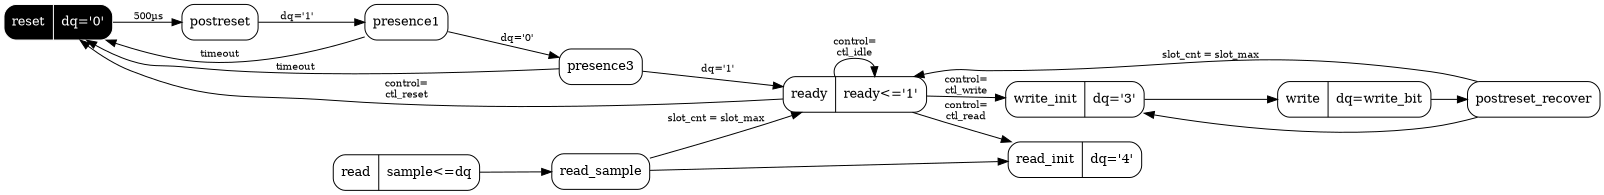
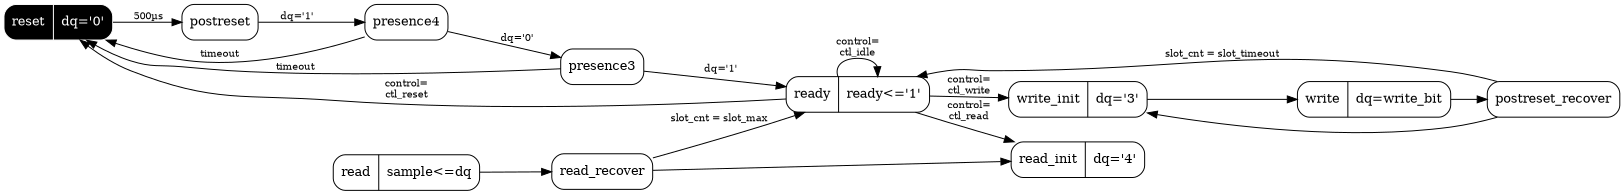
  digraph {
    rankdir=LR
    node [fontsize=13 shape=record style=rounded]
    edge [fontsize=10]
    reset [color=white fillcolor=black fontcolor=white label=<{\N|dq='0'}> style="rounded, filled"]
    postreset [label=<{\N}>]
-   presence1
+   presence1 [label=presence4]
    n4 [label=presence3]
    ready [label=<{\N|ready&lt;='1'}>]
    write_init [label=<{\N|dq='3'}>]
    read_init [label=<{\N|dq='4'}>]
    write [label=<{\N|dq=write_bit}>]
    n9 [label=postreset_recover]
    read [label=<{\N|sample&lt;=dq}>]
-   read_recover [label=read_sample]
+   read_recover
    reset -> postreset [label=" 500µs"]
    postreset -> presence1 [label=" dq='1'"]
    presence1 -> reset [constraint=false label=timeout]
    presence1 -> n4 [label=" dq='0'"]
    n4 -> reset [constraint=false label=timeout]
    n4 -> ready [label=" dq='1'"]
    ready -> reset [constraint=false label="control=\nctl_reset"]
    ready -> ready [label="control=\nctl_idle"]
    ready -> write_init [label="control=\nctl_write"]
    ready -> read_init [label="control=\nctl_read"]
    write_init -> write
    write -> n9
-   n9 -> ready [label="slot_cnt = slot_max"]
+   n9 -> ready [label="slot_cnt = slot_timeout"]
    n9 -> write_init
    read -> read_recover
    read_recover -> ready [label="slot_cnt = slot_max"]
    read_recover -> read_init
  }
